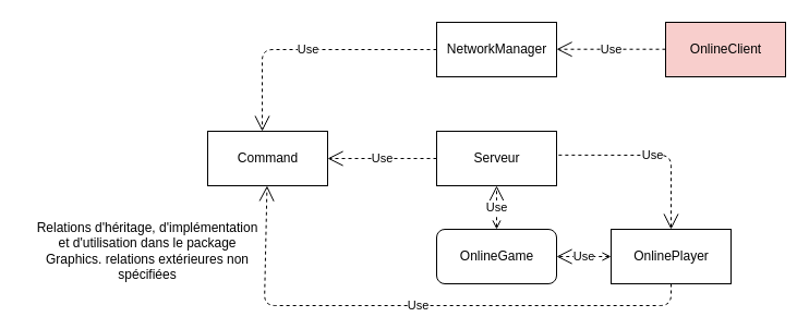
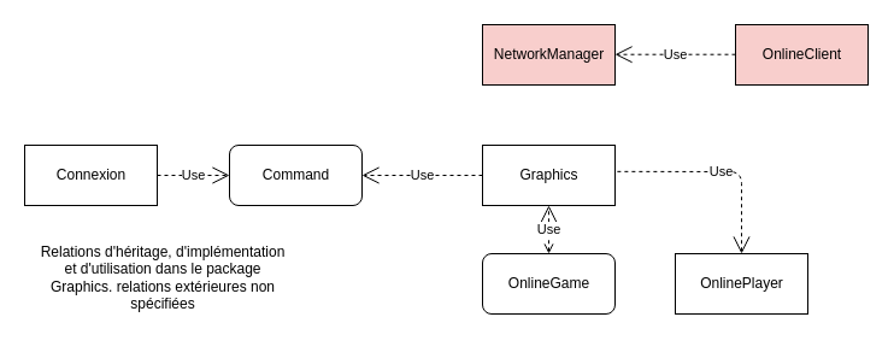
  <mxCell id="0" />
  <mxCell id="1" parent="0" />
- <mxCell id="2" value="Command" style="html=1;" vertex="1" parent="1"><mxGeometry x="190" y="120" width="110" height="50" as="geometry" /></mxCell>
- <mxCell id="3" value="NetworkManager" style="html=1;" vertex="1" parent="1"><mxGeometry x="400" y="20" width="110" height="50" as="geometry" /></mxCell>
+ <mxCell id="2" value="Command" style="html=1;rounded=1;" vertex="1" parent="1"><mxGeometry x="190" y="120" width="110" height="50" as="geometry" /></mxCell>
+ <mxCell id="3" value="NetworkManager" style="html=1;fillColor=#f8cecc;" vertex="1" parent="1"><mxGeometry x="400" y="20" width="110" height="50" as="geometry" /></mxCell>
  <mxCell id="4" value="OnlinePlayer" style="html=1;" vertex="1" parent="1"><mxGeometry x="560" y="210" width="110" height="50" as="geometry" /></mxCell>
  <mxCell id="5" value="OnlineClient" style="html=1;fillColor=#f8cecc;" vertex="1" parent="1"><mxGeometry x="610" y="20" width="110" height="50" as="geometry" /></mxCell>
  <mxCell id="6" value="OnlineGame" style="html=1;rounded=1;" vertex="1" parent="1"><mxGeometry x="400" y="210" width="110" height="50" as="geometry" /></mxCell>
- <mxCell id="7" value="Serveur" style="html=1;" vertex="1" parent="1"><mxGeometry x="400" y="120" width="110" height="50" as="geometry" /></mxCell>
+ <mxCell id="7" value="Graphics" style="html=1;" vertex="1" parent="1"><mxGeometry x="400" y="120" width="110" height="50" as="geometry" /></mxCell>
+ <mxCell id="8" value="Connexion" style="html=1;" vertex="1" parent="1"><mxGeometry x="20" y="120" width="110" height="50" as="geometry" /></mxCell>
+ <mxCell id="9" value="Use" style="endArrow=open;endSize=12;dashed=1;html=1;exitX=1;exitY=0.5;exitDx=0;exitDy=0;entryX=0;entryY=0.5;entryDx=0;entryDy=0;" edge="1" parent="1" source="8" target="2"><mxGeometry width="160" relative="1" as="geometry"><mxPoint x="160" y="250" as="sourcePoint" /><mxPoint x="320" y="250" as="targetPoint" /></mxGeometry></mxCell>
  <mxCell id="10" value="Use" style="endArrow=open;endSize=12;dashed=1;html=1;entryX=1;entryY=0.5;entryDx=0;entryDy=0;" edge="1" parent="1" target="2"><mxGeometry width="160" relative="1" as="geometry"><mxPoint x="400" y="145" as="sourcePoint" /><mxPoint x="320" y="144.71" as="targetPoint" /></mxGeometry></mxCell>
- <mxCell id="11" value="Use" style="endArrow=open;endSize=12;dashed=1;html=1;exitX=0;exitY=0.5;exitDx=0;exitDy=0;entryX=0.455;entryY=0;entryDx=0;entryDy=0;entryPerimeter=0;" edge="1" parent="1" source="3" target="2"><mxGeometry width="160" relative="1" as="geometry"><mxPoint x="150" y="165" as="sourcePoint" /><mxPoint x="210" y="165" as="targetPoint" /><Array as="points"><mxPoint x="240" y="45" /></Array></mxGeometry></mxCell>
  <mxCell id="12" value="Use" style="endArrow=open;endSize=12;dashed=1;html=1;exitX=0;exitY=0.5;exitDx=0;exitDy=0;entryX=1;entryY=0.5;entryDx=0;entryDy=0;" edge="1" parent="1"><mxGeometry width="160" relative="1" as="geometry"><mxPoint x="610" y="44.71" as="sourcePoint" /><mxPoint x="510" y="44.71" as="targetPoint" /></mxGeometry></mxCell>
  <mxCell id="13" value="Use" style="endArrow=open;endSize=12;dashed=1;html=1;exitX=0.5;exitY=0;exitDx=0;exitDy=0;entryX=0.5;entryY=1;entryDx=0;entryDy=0;startArrow=open;startFill=0;" edge="1" parent="1" source="6" target="7"><mxGeometry width="160" relative="1" as="geometry"><mxPoint x="410" y="155" as="sourcePoint" /><mxPoint x="310" y="155" as="targetPoint" /></mxGeometry></mxCell>
  <mxCell id="14" value="Use" style="endArrow=open;endSize=12;dashed=1;html=1;exitX=1.017;exitY=0.437;exitDx=0;exitDy=0;entryX=0.5;entryY=0;entryDx=0;entryDy=0;exitPerimeter=0;" edge="1" parent="1" source="7" target="4"><mxGeometry width="160" relative="1" as="geometry"><mxPoint x="465" y="180" as="sourcePoint" /><mxPoint x="465" y="220" as="targetPoint" /><Array as="points"><mxPoint x="615" y="142" /></Array></mxGeometry></mxCell>
- <mxCell id="15" value="Use" style="endArrow=open;endSize=12;dashed=1;html=1;exitX=0.5;exitY=1;exitDx=0;exitDy=0;" edge="1" parent="1" source="4" target="2"><mxGeometry width="160" relative="1" as="geometry"><mxPoint x="390" y="280" as="sourcePoint" /><mxPoint x="230.05" y="355" as="targetPoint" /><Array as="points"><mxPoint x="615" y="280" /><mxPoint x="242" y="280" /></Array></mxGeometry></mxCell>
- <mxCell id="16" value="Use" style="endArrow=open;endSize=12;dashed=1;html=1;exitX=0;exitY=0.5;exitDx=0;exitDy=0;entryX=1;entryY=0.5;entryDx=0;entryDy=0;startArrow=open;startFill=0;" edge="1" parent="1" source="4" target="6"><mxGeometry width="160" relative="1" as="geometry"><mxPoint x="140" y="155" as="sourcePoint" /><mxPoint x="200" y="155" as="targetPoint" /></mxGeometry></mxCell>
  <mxCell id="17" value="Relations d'héritage, d'implémentation et d'utilisation dans le package Graphics. relations extérieures non spécifiées" style="text;html=1;strokeColor=none;fillColor=none;align=center;verticalAlign=middle;whiteSpace=wrap;rounded=0;" vertex="1" parent="1"><mxGeometry x="30" y="180" width="210" height="100" as="geometry" /></mxCell>
